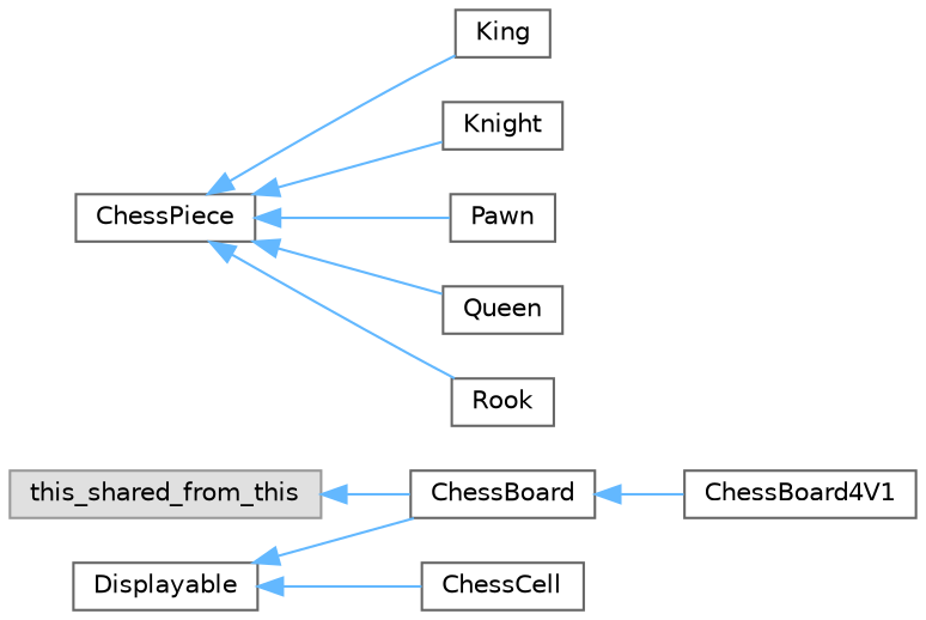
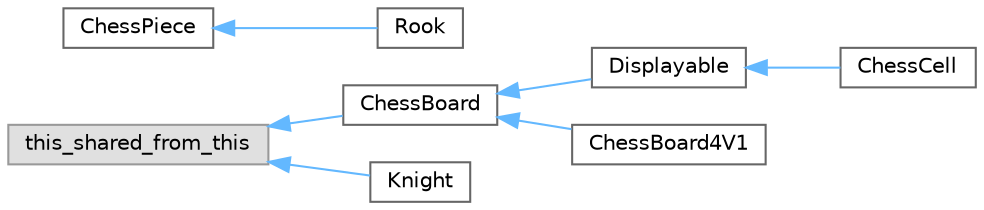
  digraph {
    rankdir=LR
    node [color=grey40 fillcolor=white fontname=Helvetica fontsize=10 shape=box style=filled]
    edge [color=steelblue1 dir=back fontname=Helvetica fontsize=10 labelfontname=Helvetica labelfontsize=10 style=solid]
    n1 [height=0.2 label=Displayable width=0.4]
    n2 [height=0.2 label=ChessBoard width=0.4]
    n3 [height=0.2 label=ChessCell width=0.4]
    n4 [height=0.2 label=ChessBoard4V1 width=0.4]
    n5 [height=0.2 label=ChessPiece width=0.4]
-   n6 [height=0.2 label=King width=0.4]
    n7 [height=0.2 label=Knight width=0.4]
-   n8 [height=0.2 label=Pawn width=0.4]
-   n9 [height=0.2 label=Queen width=0.4]
    n10 [height=0.2 label=Rook width=0.4]
    n11 [color=grey60 fillcolor="#E0E0E0" height=0.2 label=this_shared_from_this width=0.4]
-   n1 -> n2
+   n2 -> n1
    n1 -> n3
    n2 -> n4
-   n5 -> n6
-   n5 -> n7
-   n5 -> n8
-   n5 -> n9
+   n11 -> n7
    n5 -> n10
    n11 -> n2
  }
